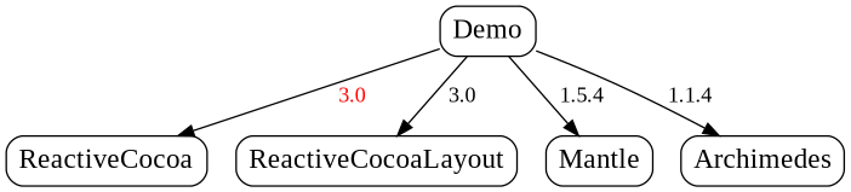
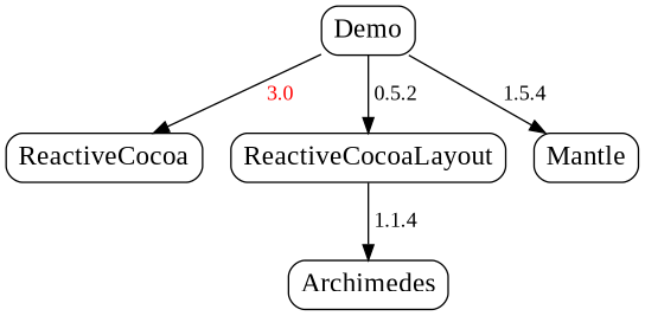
  digraph {
    fontname="Liberation Serif"
    node [color=black fontcolor=black fontname="Liberation Serif" fontsize=18 shape=box style=rounded]
    edge [color=black fontname="Liberation Serif"]
    Demo [height=0.45]
    ReactiveCocoa [height=0.45]
    ReactiveCocoaLayout [height=0.45]
    Mantle [height=0.45]
    Archimedes [height=0.45]
    Demo -> ReactiveCocoa [fontcolor=red label=" 3.0 "]
-   Demo -> ReactiveCocoaLayout [label=" 3.0 "]
+   Demo -> ReactiveCocoaLayout [label=" 0.5.2 "]
    Demo -> Mantle [label=" 1.5.4 "]
-   Demo -> Archimedes [label=" 1.1.4 "]
+   ReactiveCocoaLayout -> Archimedes [label=" 1.1.4 "]
  }
